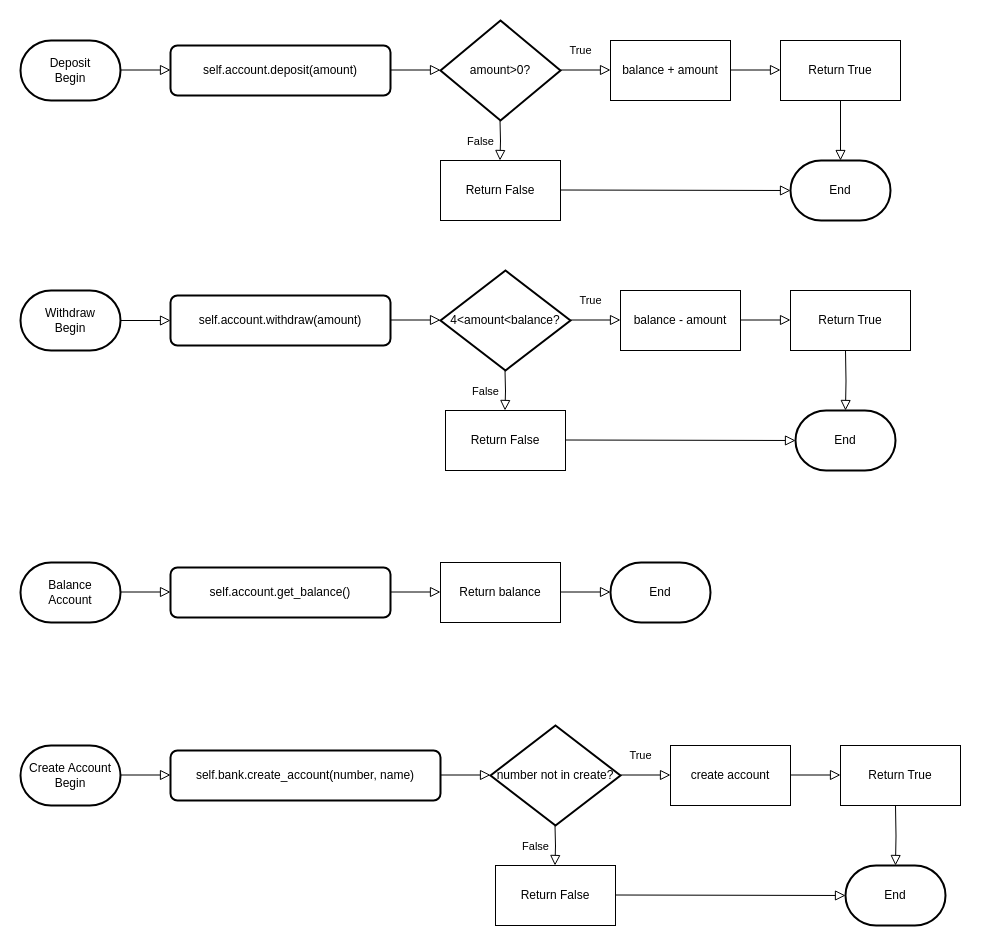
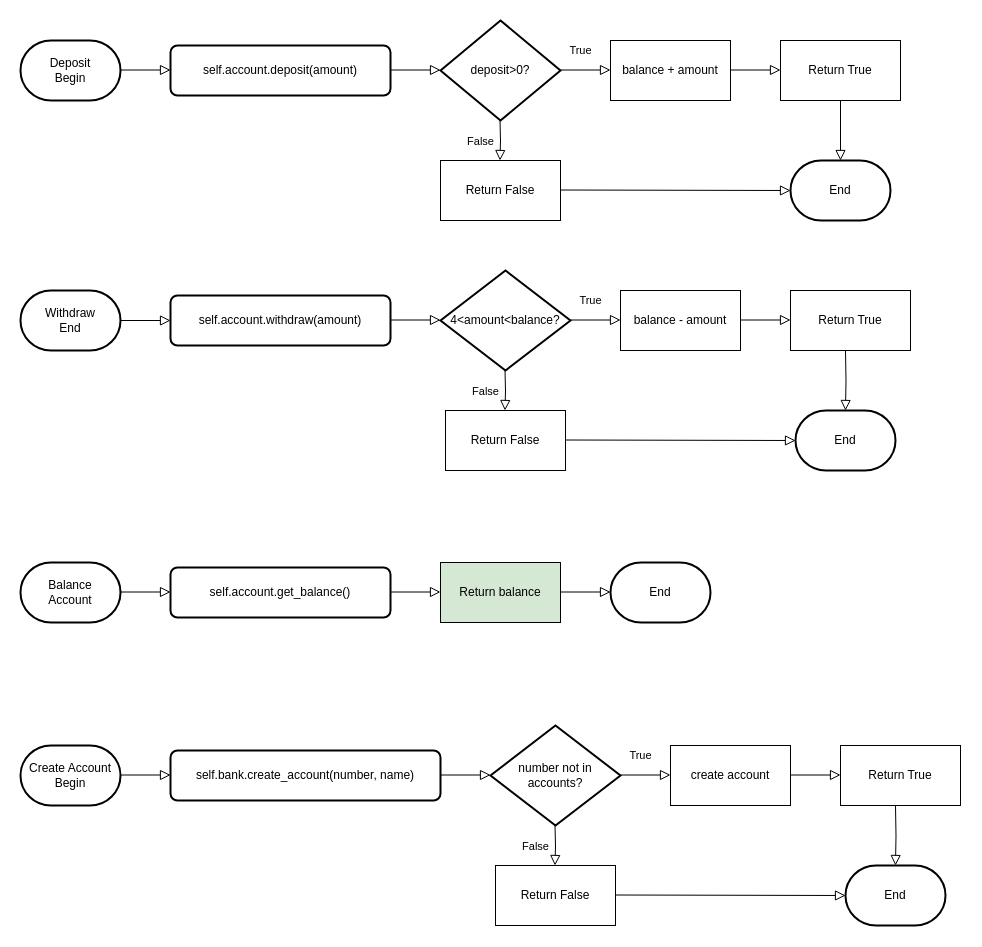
  <mxCell id="0" />
  <mxCell id="1" parent="0" />
  <mxCell id="2" value="" style="edgeStyle=orthogonalEdgeStyle;rounded=0;html=1;jettySize=auto;orthogonalLoop=1;fontSize=11;endArrow=block;endFill=0;endSize=8;strokeWidth=1;shadow=0;labelBackgroundColor=none;" parent="1" edge="1"><mxGeometry x="-0.208" y="20" relative="1" as="geometry"><mxPoint as="offset" /><mxPoint x="120" y="69.5" as="sourcePoint" /><mxPoint x="170" y="69.5" as="targetPoint" /></mxGeometry></mxCell>
  <mxCell id="3" value="" style="edgeStyle=orthogonalEdgeStyle;rounded=0;html=1;jettySize=auto;orthogonalLoop=1;fontSize=11;endArrow=block;endFill=0;endSize=8;strokeWidth=1;shadow=0;labelBackgroundColor=none;" parent="1" edge="1"><mxGeometry x="-0.208" y="20" relative="1" as="geometry"><mxPoint as="offset" /><mxPoint x="120" y="320" as="sourcePoint" /><mxPoint x="170" y="320" as="targetPoint" /></mxGeometry></mxCell>
- <mxCell id="4" value="amount&amp;gt;0?" style="strokeWidth=2;html=1;shape=mxgraph.flowchart.decision;whiteSpace=wrap;" vertex="1" parent="1"><mxGeometry x="440" y="20" width="120" height="100" as="geometry" /></mxCell>
+ <mxCell id="4" value="deposit&amp;gt;0?" style="strokeWidth=2;html=1;shape=mxgraph.flowchart.decision;whiteSpace=wrap;" vertex="1" parent="1"><mxGeometry x="440" y="20" width="120" height="100" as="geometry" /></mxCell>
  <mxCell id="5" value="" style="edgeStyle=orthogonalEdgeStyle;rounded=0;html=1;jettySize=auto;orthogonalLoop=1;fontSize=11;endArrow=block;endFill=0;endSize=8;strokeWidth=1;shadow=0;labelBackgroundColor=none;" edge="1" parent="1"><mxGeometry y="10" relative="1" as="geometry"><mxPoint as="offset" /><mxPoint x="390" y="69.5" as="sourcePoint" /><mxPoint x="440" y="69.5" as="targetPoint" /></mxGeometry></mxCell>
  <mxCell id="6" value="True" style="edgeStyle=orthogonalEdgeStyle;rounded=0;html=1;jettySize=auto;orthogonalLoop=1;fontSize=11;endArrow=block;endFill=0;endSize=8;strokeWidth=1;shadow=0;labelBackgroundColor=none;" edge="1" parent="1"><mxGeometry x="-0.208" y="20" relative="1" as="geometry"><mxPoint as="offset" /><mxPoint x="560" y="69.5" as="sourcePoint" /><mxPoint x="610" y="69.5" as="targetPoint" /></mxGeometry></mxCell>
  <mxCell id="7" value="False" style="rounded=0;html=1;jettySize=auto;orthogonalLoop=1;fontSize=11;endArrow=block;endFill=0;endSize=8;strokeWidth=1;shadow=0;labelBackgroundColor=none;edgeStyle=orthogonalEdgeStyle;" edge="1" parent="1"><mxGeometry y="20" relative="1" as="geometry"><mxPoint as="offset" /><mxPoint x="499.5" y="120" as="sourcePoint" /><mxPoint x="499.5" y="160" as="targetPoint" /></mxGeometry></mxCell>
  <mxCell id="8" value="balance + amount" style="rounded=0;whiteSpace=wrap;html=1;" vertex="1" parent="1"><mxGeometry x="610" y="40" width="120" height="60" as="geometry" /></mxCell>
  <mxCell id="9" value="Return True" style="rounded=0;whiteSpace=wrap;html=1;" vertex="1" parent="1"><mxGeometry x="780" y="40" width="120" height="60" as="geometry" /></mxCell>
  <mxCell id="10" value="" style="edgeStyle=orthogonalEdgeStyle;rounded=0;html=1;jettySize=auto;orthogonalLoop=1;fontSize=11;endArrow=block;endFill=0;endSize=8;strokeWidth=1;shadow=0;labelBackgroundColor=none;" edge="1" parent="1"><mxGeometry x="-0.208" y="20" relative="1" as="geometry"><mxPoint as="offset" /><mxPoint x="730" y="69.5" as="sourcePoint" /><mxPoint x="780" y="69.5" as="targetPoint" /></mxGeometry></mxCell>
  <mxCell id="11" value="Return False" style="rounded=0;whiteSpace=wrap;html=1;" vertex="1" parent="1"><mxGeometry x="440" y="160" width="120" height="60" as="geometry" /></mxCell>
  <mxCell id="12" value="4&amp;lt;amount&amp;lt;balance?" style="strokeWidth=2;html=1;shape=mxgraph.flowchart.decision;whiteSpace=wrap;" vertex="1" parent="1"><mxGeometry x="440" y="270" width="130" height="100" as="geometry" /></mxCell>
  <mxCell id="13" value="" style="edgeStyle=orthogonalEdgeStyle;rounded=0;html=1;jettySize=auto;orthogonalLoop=1;fontSize=11;endArrow=block;endFill=0;endSize=8;strokeWidth=1;shadow=0;labelBackgroundColor=none;" edge="1" parent="1"><mxGeometry y="10" relative="1" as="geometry"><mxPoint as="offset" /><mxPoint x="390" y="319.5" as="sourcePoint" /><mxPoint x="440" y="319.5" as="targetPoint" /></mxGeometry></mxCell>
  <mxCell id="14" value="True" style="edgeStyle=orthogonalEdgeStyle;rounded=0;html=1;jettySize=auto;orthogonalLoop=1;fontSize=11;endArrow=block;endFill=0;endSize=8;strokeWidth=1;shadow=0;labelBackgroundColor=none;" edge="1" parent="1"><mxGeometry x="-0.208" y="20" relative="1" as="geometry"><mxPoint as="offset" /><mxPoint x="570" y="319.5" as="sourcePoint" /><mxPoint x="620" y="319.5" as="targetPoint" /></mxGeometry></mxCell>
  <mxCell id="15" value="False" style="rounded=0;html=1;jettySize=auto;orthogonalLoop=1;fontSize=11;endArrow=block;endFill=0;endSize=8;strokeWidth=1;shadow=0;labelBackgroundColor=none;edgeStyle=orthogonalEdgeStyle;" edge="1" parent="1"><mxGeometry y="20" relative="1" as="geometry"><mxPoint as="offset" /><mxPoint x="504.5" y="370" as="sourcePoint" /><mxPoint x="504.5" y="410" as="targetPoint" /></mxGeometry></mxCell>
  <mxCell id="16" value="balance - amount" style="rounded=0;whiteSpace=wrap;html=1;" vertex="1" parent="1"><mxGeometry x="620" y="290" width="120" height="60" as="geometry" /></mxCell>
  <mxCell id="17" value="Return True" style="rounded=0;whiteSpace=wrap;html=1;" vertex="1" parent="1"><mxGeometry x="790" y="290" width="120" height="60" as="geometry" /></mxCell>
  <mxCell id="18" value="" style="edgeStyle=orthogonalEdgeStyle;rounded=0;html=1;jettySize=auto;orthogonalLoop=1;fontSize=11;endArrow=block;endFill=0;endSize=8;strokeWidth=1;shadow=0;labelBackgroundColor=none;" edge="1" parent="1"><mxGeometry x="-0.208" y="20" relative="1" as="geometry"><mxPoint as="offset" /><mxPoint x="740" y="319.5" as="sourcePoint" /><mxPoint x="790" y="319.5" as="targetPoint" /></mxGeometry></mxCell>
  <mxCell id="19" value="Return False" style="rounded=0;whiteSpace=wrap;html=1;" vertex="1" parent="1"><mxGeometry x="445" y="410" width="120" height="60" as="geometry" /></mxCell>
  <mxCell id="20" value="" style="edgeStyle=orthogonalEdgeStyle;rounded=0;html=1;jettySize=auto;orthogonalLoop=1;fontSize=11;endArrow=block;endFill=0;endSize=8;strokeWidth=1;shadow=0;labelBackgroundColor=none;" edge="1" parent="1"><mxGeometry x="-0.208" y="20" relative="1" as="geometry"><mxPoint as="offset" /><mxPoint x="120" y="591.5" as="sourcePoint" /><mxPoint x="170" y="591.5" as="targetPoint" /></mxGeometry></mxCell>
  <mxCell id="21" value="&lt;div&gt;Deposit&lt;/div&gt;Begin" style="strokeWidth=2;html=1;shape=mxgraph.flowchart.terminator;whiteSpace=wrap;" vertex="1" parent="1"><mxGeometry x="20" y="40" width="100" height="60" as="geometry" /></mxCell>
  <mxCell id="22" value="End" style="strokeWidth=2;html=1;shape=mxgraph.flowchart.terminator;whiteSpace=wrap;" vertex="1" parent="1"><mxGeometry x="790" y="160" width="100" height="60" as="geometry" /></mxCell>
  <mxCell id="23" value="" style="edgeStyle=orthogonalEdgeStyle;rounded=0;html=1;jettySize=auto;orthogonalLoop=1;fontSize=11;endArrow=block;endFill=0;endSize=8;strokeWidth=1;shadow=0;labelBackgroundColor=none;entryX=0;entryY=0.5;entryDx=0;entryDy=0;entryPerimeter=0;" edge="1" parent="1" target="22"><mxGeometry y="10" relative="1" as="geometry"><mxPoint as="offset" /><mxPoint x="560" y="189.5" as="sourcePoint" /><mxPoint x="610" y="189.5" as="targetPoint" /></mxGeometry></mxCell>
  <mxCell id="24" value="" style="edgeStyle=orthogonalEdgeStyle;rounded=0;html=1;jettySize=auto;orthogonalLoop=1;fontSize=11;endArrow=block;endFill=0;endSize=8;strokeWidth=1;shadow=0;labelBackgroundColor=none;entryX=0.5;entryY=0;entryDx=0;entryDy=0;entryPerimeter=0;exitX=0.5;exitY=1;exitDx=0;exitDy=0;" edge="1" parent="1" source="9" target="22"><mxGeometry y="10" relative="1" as="geometry"><mxPoint as="offset" /><mxPoint x="570" y="199.5" as="sourcePoint" /><mxPoint x="800" y="200" as="targetPoint" /></mxGeometry></mxCell>
- <mxCell id="25" value="Withdraw&lt;div&gt;Begin&lt;/div&gt;" style="strokeWidth=2;html=1;shape=mxgraph.flowchart.terminator;whiteSpace=wrap;" vertex="1" parent="1"><mxGeometry x="20" y="290" width="100" height="60" as="geometry" /></mxCell>
+ <mxCell id="25" value="Withdraw&lt;div&gt;End&lt;/div&gt;" style="strokeWidth=2;html=1;shape=mxgraph.flowchart.terminator;whiteSpace=wrap;" vertex="1" parent="1"><mxGeometry x="20" y="290" width="100" height="60" as="geometry" /></mxCell>
  <mxCell id="26" value="End" style="strokeWidth=2;html=1;shape=mxgraph.flowchart.terminator;whiteSpace=wrap;" vertex="1" parent="1"><mxGeometry x="795" y="410" width="100" height="60" as="geometry" /></mxCell>
  <mxCell id="27" value="" style="edgeStyle=orthogonalEdgeStyle;rounded=0;html=1;jettySize=auto;orthogonalLoop=1;fontSize=11;endArrow=block;endFill=0;endSize=8;strokeWidth=1;shadow=0;labelBackgroundColor=none;entryX=0;entryY=0.5;entryDx=0;entryDy=0;entryPerimeter=0;" edge="1" parent="1" target="26"><mxGeometry y="10" relative="1" as="geometry"><mxPoint as="offset" /><mxPoint x="565" y="439.5" as="sourcePoint" /><mxPoint x="615" y="439.5" as="targetPoint" /></mxGeometry></mxCell>
  <mxCell id="28" value="" style="edgeStyle=orthogonalEdgeStyle;rounded=0;html=1;jettySize=auto;orthogonalLoop=1;fontSize=11;endArrow=block;endFill=0;endSize=8;strokeWidth=1;shadow=0;labelBackgroundColor=none;entryX=0.5;entryY=0;entryDx=0;entryDy=0;entryPerimeter=0;exitX=0.5;exitY=1;exitDx=0;exitDy=0;" edge="1" parent="1" target="26"><mxGeometry y="10" relative="1" as="geometry"><mxPoint as="offset" /><mxPoint x="845" y="350" as="sourcePoint" /><mxPoint x="805" y="450" as="targetPoint" /></mxGeometry></mxCell>
  <mxCell id="29" value="Balance&lt;div&gt;Account&lt;/div&gt;" style="strokeWidth=2;html=1;shape=mxgraph.flowchart.terminator;whiteSpace=wrap;" vertex="1" parent="1"><mxGeometry x="20" y="562" width="100" height="60" as="geometry" /></mxCell>
  <mxCell id="30" value="End" style="strokeWidth=2;html=1;shape=mxgraph.flowchart.terminator;whiteSpace=wrap;" vertex="1" parent="1"><mxGeometry x="610" y="562" width="100" height="60" as="geometry" /></mxCell>
  <mxCell id="31" value="" style="edgeStyle=orthogonalEdgeStyle;rounded=0;html=1;jettySize=auto;orthogonalLoop=1;fontSize=11;endArrow=block;endFill=0;endSize=8;strokeWidth=1;shadow=0;labelBackgroundColor=none;" edge="1" parent="1"><mxGeometry x="-0.208" y="20" relative="1" as="geometry"><mxPoint as="offset" /><mxPoint x="390" y="591.5" as="sourcePoint" /><mxPoint x="440" y="591.5" as="targetPoint" /></mxGeometry></mxCell>
  <mxCell id="32" value="self.account.deposit(amount)" style="rounded=1;whiteSpace=wrap;html=1;absoluteArcSize=1;arcSize=14;strokeWidth=2;" vertex="1" parent="1"><mxGeometry x="170" y="45" width="220" height="50" as="geometry" /></mxCell>
  <mxCell id="33" value="self.account.get_balance()" style="rounded=1;whiteSpace=wrap;html=1;absoluteArcSize=1;arcSize=14;strokeWidth=2;" vertex="1" parent="1"><mxGeometry x="170" y="567" width="220" height="50" as="geometry" /></mxCell>
  <mxCell id="34" value="self.account.withdraw(amount)" style="rounded=1;whiteSpace=wrap;html=1;absoluteArcSize=1;arcSize=14;strokeWidth=2;" vertex="1" parent="1"><mxGeometry x="170" y="295" width="220" height="50" as="geometry" /></mxCell>
- <mxCell id="35" value="Return balance" style="rounded=0;whiteSpace=wrap;html=1;" vertex="1" parent="1"><mxGeometry x="440" y="562" width="120" height="60" as="geometry" /></mxCell>
+ <mxCell id="35" value="Return balance" style="rounded=0;whiteSpace=wrap;html=1;fillColor=#d5e8d4;" vertex="1" parent="1"><mxGeometry x="440" y="562" width="120" height="60" as="geometry" /></mxCell>
  <mxCell id="36" value="" style="edgeStyle=orthogonalEdgeStyle;rounded=0;html=1;jettySize=auto;orthogonalLoop=1;fontSize=11;endArrow=block;endFill=0;endSize=8;strokeWidth=1;shadow=0;labelBackgroundColor=none;" edge="1" parent="1"><mxGeometry x="-0.208" y="20" relative="1" as="geometry"><mxPoint as="offset" /><mxPoint x="560" y="591.5" as="sourcePoint" /><mxPoint x="610" y="591.5" as="targetPoint" /></mxGeometry></mxCell>
  <mxCell id="37" value="self.bank.create_account(number, name)" style="rounded=1;whiteSpace=wrap;html=1;absoluteArcSize=1;arcSize=14;strokeWidth=2;" vertex="1" parent="1"><mxGeometry x="170" y="750" width="270" height="50" as="geometry" /></mxCell>
  <mxCell id="38" value="" style="edgeStyle=orthogonalEdgeStyle;rounded=0;html=1;jettySize=auto;orthogonalLoop=1;fontSize=11;endArrow=block;endFill=0;endSize=8;strokeWidth=1;shadow=0;labelBackgroundColor=none;" edge="1" parent="1"><mxGeometry x="-0.208" y="20" relative="1" as="geometry"><mxPoint as="offset" /><mxPoint x="120" y="774.5" as="sourcePoint" /><mxPoint x="170" y="774.5" as="targetPoint" /></mxGeometry></mxCell>
  <mxCell id="39" value="&lt;div&gt;Create Account&lt;/div&gt;&lt;div&gt;Begin&lt;/div&gt;" style="strokeWidth=2;html=1;shape=mxgraph.flowchart.terminator;whiteSpace=wrap;" vertex="1" parent="1"><mxGeometry x="20" y="745" width="100" height="60" as="geometry" /></mxCell>
- <mxCell id="40" value="number not in create?" style="strokeWidth=2;html=1;shape=mxgraph.flowchart.decision;whiteSpace=wrap;" vertex="1" parent="1"><mxGeometry x="490" y="725" width="130" height="100" as="geometry" /></mxCell>
+ <mxCell id="40" value="number not in accounts?" style="strokeWidth=2;html=1;shape=mxgraph.flowchart.decision;whiteSpace=wrap;" vertex="1" parent="1"><mxGeometry x="490" y="725" width="130" height="100" as="geometry" /></mxCell>
  <mxCell id="41" value="True" style="edgeStyle=orthogonalEdgeStyle;rounded=0;html=1;jettySize=auto;orthogonalLoop=1;fontSize=11;endArrow=block;endFill=0;endSize=8;strokeWidth=1;shadow=0;labelBackgroundColor=none;" edge="1" parent="1"><mxGeometry x="-0.208" y="20" relative="1" as="geometry"><mxPoint as="offset" /><mxPoint x="620" y="774.5" as="sourcePoint" /><mxPoint x="670" y="774.5" as="targetPoint" /></mxGeometry></mxCell>
  <mxCell id="42" value="False" style="rounded=0;html=1;jettySize=auto;orthogonalLoop=1;fontSize=11;endArrow=block;endFill=0;endSize=8;strokeWidth=1;shadow=0;labelBackgroundColor=none;edgeStyle=orthogonalEdgeStyle;" edge="1" parent="1"><mxGeometry y="20" relative="1" as="geometry"><mxPoint as="offset" /><mxPoint x="554.5" y="825" as="sourcePoint" /><mxPoint x="554.5" y="865" as="targetPoint" /></mxGeometry></mxCell>
  <mxCell id="43" value="create account" style="rounded=0;whiteSpace=wrap;html=1;" vertex="1" parent="1"><mxGeometry x="670" y="745" width="120" height="60" as="geometry" /></mxCell>
  <mxCell id="44" value="Return True" style="rounded=0;whiteSpace=wrap;html=1;" vertex="1" parent="1"><mxGeometry x="840" y="745" width="120" height="60" as="geometry" /></mxCell>
  <mxCell id="45" value="" style="edgeStyle=orthogonalEdgeStyle;rounded=0;html=1;jettySize=auto;orthogonalLoop=1;fontSize=11;endArrow=block;endFill=0;endSize=8;strokeWidth=1;shadow=0;labelBackgroundColor=none;" edge="1" parent="1"><mxGeometry x="-0.208" y="20" relative="1" as="geometry"><mxPoint as="offset" /><mxPoint x="790" y="774.5" as="sourcePoint" /><mxPoint x="840" y="774.5" as="targetPoint" /></mxGeometry></mxCell>
  <mxCell id="46" value="Return False" style="rounded=0;whiteSpace=wrap;html=1;" vertex="1" parent="1"><mxGeometry x="495" y="865" width="120" height="60" as="geometry" /></mxCell>
  <mxCell id="47" value="End" style="strokeWidth=2;html=1;shape=mxgraph.flowchart.terminator;whiteSpace=wrap;" vertex="1" parent="1"><mxGeometry x="845" y="865" width="100" height="60" as="geometry" /></mxCell>
  <mxCell id="48" value="" style="edgeStyle=orthogonalEdgeStyle;rounded=0;html=1;jettySize=auto;orthogonalLoop=1;fontSize=11;endArrow=block;endFill=0;endSize=8;strokeWidth=1;shadow=0;labelBackgroundColor=none;entryX=0;entryY=0.5;entryDx=0;entryDy=0;entryPerimeter=0;" edge="1" parent="1" target="47"><mxGeometry y="10" relative="1" as="geometry"><mxPoint as="offset" /><mxPoint x="615" y="894.5" as="sourcePoint" /><mxPoint x="665" y="894.5" as="targetPoint" /></mxGeometry></mxCell>
  <mxCell id="49" value="" style="edgeStyle=orthogonalEdgeStyle;rounded=0;html=1;jettySize=auto;orthogonalLoop=1;fontSize=11;endArrow=block;endFill=0;endSize=8;strokeWidth=1;shadow=0;labelBackgroundColor=none;entryX=0.5;entryY=0;entryDx=0;entryDy=0;entryPerimeter=0;exitX=0.5;exitY=1;exitDx=0;exitDy=0;" edge="1" parent="1" target="47"><mxGeometry y="10" relative="1" as="geometry"><mxPoint as="offset" /><mxPoint x="895" y="805" as="sourcePoint" /><mxPoint x="855" y="905" as="targetPoint" /></mxGeometry></mxCell>
  <mxCell id="50" value="" style="edgeStyle=orthogonalEdgeStyle;rounded=0;html=1;jettySize=auto;orthogonalLoop=1;fontSize=11;endArrow=block;endFill=0;endSize=8;strokeWidth=1;shadow=0;labelBackgroundColor=none;" edge="1" parent="1"><mxGeometry x="-0.208" y="20" relative="1" as="geometry"><mxPoint as="offset" /><mxPoint x="440" y="774.5" as="sourcePoint" /><mxPoint x="490" y="774.5" as="targetPoint" /></mxGeometry></mxCell>
